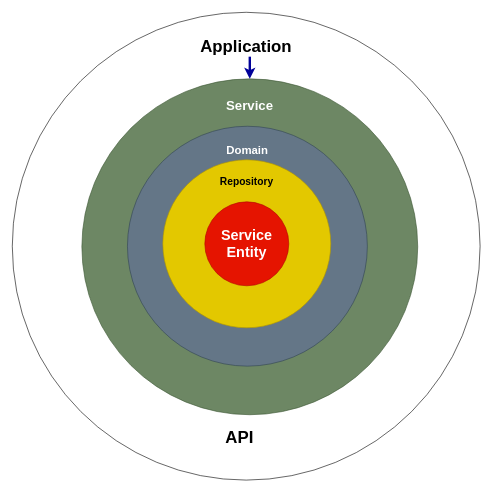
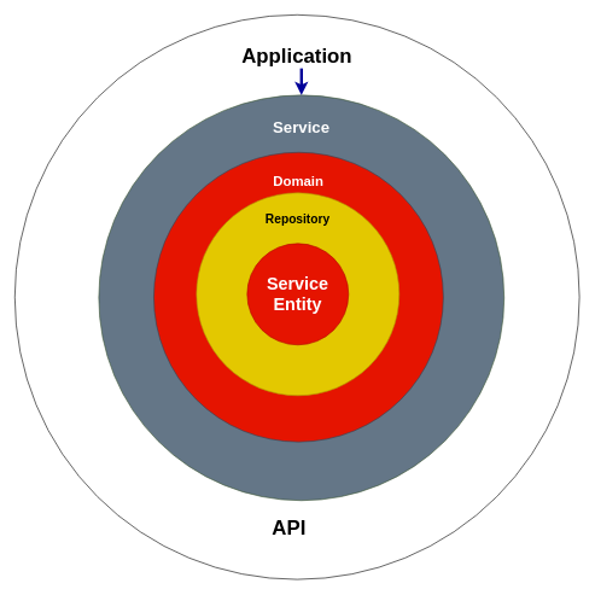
  <mxCell id="0" />
  <mxCell id="1" parent="0" />
  <mxCell id="2" value="" style="group" vertex="1" connectable="0" parent="1"><mxGeometry x="20" y="20" width="780" height="780" as="geometry" /></mxCell>
  <mxCell id="3" value="&lt;br style=&quot;font-size: 28px;&quot;&gt;Application&lt;br style=&quot;font-size: 28px;&quot;&gt;" style="ellipse;whiteSpace=wrap;html=1;aspect=fixed;labelBackgroundColor=none;fontSize=28;verticalAlign=top;fillColor=#FFFFFF;fontColor=#000000;fontStyle=1" vertex="1" parent="2"><mxGeometry width="780" height="780" as="geometry" /></mxCell>
  <mxCell id="4" value="API" style="text;html=1;strokeColor=none;fillColor=none;align=center;verticalAlign=middle;whiteSpace=wrap;rounded=0;labelBackgroundColor=none;fontSize=28;fontColor=#000000;fontStyle=1" vertex="1" parent="2"><mxGeometry x="359" y="698" width="40" height="20" as="geometry" /></mxCell>
- <mxCell id="5" value="&lt;font style=&quot;font-size: 22px&quot;&gt;&lt;b&gt;&lt;br&gt;Service&lt;/b&gt;&lt;/font&gt;" style="ellipse;whiteSpace=wrap;html=1;aspect=fixed;verticalAlign=top;labelBackgroundColor=none;fillColor=#6d8764;strokeColor=#3A5431;fontColor=#ffffff;" vertex="1" parent="1"><mxGeometry x="136" y="131" width="560" height="560" as="geometry" /></mxCell>
- <mxCell id="6" value="&lt;font style=&quot;font-size: 19px&quot;&gt;&lt;b&gt;&lt;br&gt;Domain&lt;/b&gt;&lt;/font&gt;" style="ellipse;whiteSpace=wrap;html=1;aspect=fixed;verticalAlign=top;fillColor=#647687;strokeColor=#314354;fontColor=#ffffff;" vertex="1" parent="1"><mxGeometry x="212" y="210" width="400" height="400" as="geometry" /></mxCell>
+ <mxCell id="5" value="&lt;font style=&quot;font-size: 22px&quot;&gt;&lt;b&gt;&lt;br&gt;Service&lt;/b&gt;&lt;/font&gt;" style="ellipse;whiteSpace=wrap;html=1;aspect=fixed;verticalAlign=top;labelBackgroundColor=none;fillColor=#647687;strokeColor=#3A5431;fontColor=#ffffff;" vertex="1" parent="1"><mxGeometry x="136" y="131" width="560" height="560" as="geometry" /></mxCell>
+ <mxCell id="6" value="&lt;font style=&quot;font-size: 19px&quot;&gt;&lt;b&gt;&lt;br&gt;Domain&lt;/b&gt;&lt;/font&gt;" style="ellipse;whiteSpace=wrap;html=1;aspect=fixed;verticalAlign=top;fillColor=#e51400;strokeColor=#314354;fontColor=#ffffff;" vertex="1" parent="1"><mxGeometry x="212" y="210" width="400" height="400" as="geometry" /></mxCell>
  <mxCell id="7" value="&lt;font style=&quot;font-size: 17px&quot;&gt;&lt;b&gt;&lt;br&gt;Repository&lt;/b&gt;&lt;/font&gt;" style="ellipse;whiteSpace=wrap;html=1;aspect=fixed;verticalAlign=top;fillColor=#e3c800;strokeColor=#B09500;fontColor=#000000;" vertex="1" parent="1"><mxGeometry x="271" y="266" width="280" height="280" as="geometry" /></mxCell>
  <mxCell id="8" value="Service&lt;br&gt;Entity" style="ellipse;whiteSpace=wrap;html=1;aspect=fixed;fontSize=24;fillColor=#e51400;strokeColor=#B20000;fontColor=#ffffff;fontStyle=1" vertex="1" parent="1"><mxGeometry x="341" y="336" width="140" height="140" as="geometry" /></mxCell>
  <mxCell id="9" value="" style="endArrow=classic;html=1;fontSize=24;strokeWidth=4;entryX=0.5;entryY=0;entryDx=0;entryDy=0;fontColor=#0000FF;strokeColor=#000099;" edge="1" parent="1" target="5"><mxGeometry width="50" height="50" relative="1" as="geometry"><mxPoint x="416" y="94" as="sourcePoint" /><mxPoint x="871" y="261" as="targetPoint" /></mxGeometry></mxCell>
